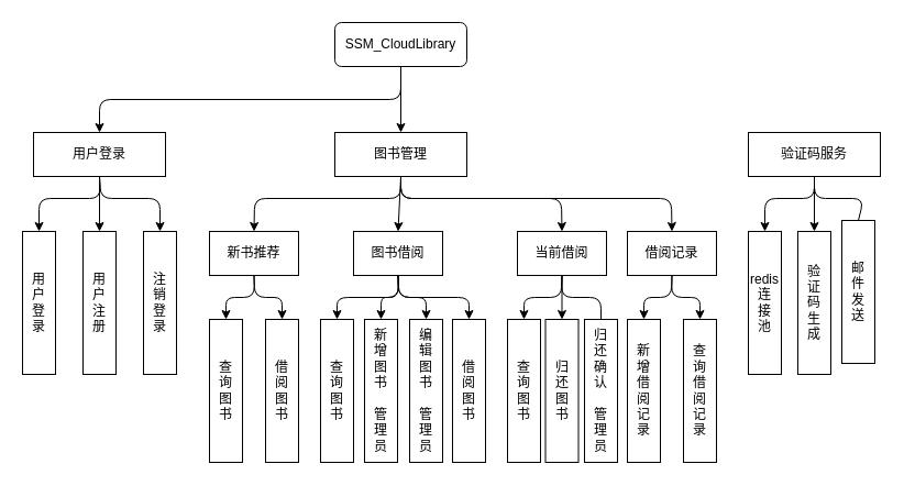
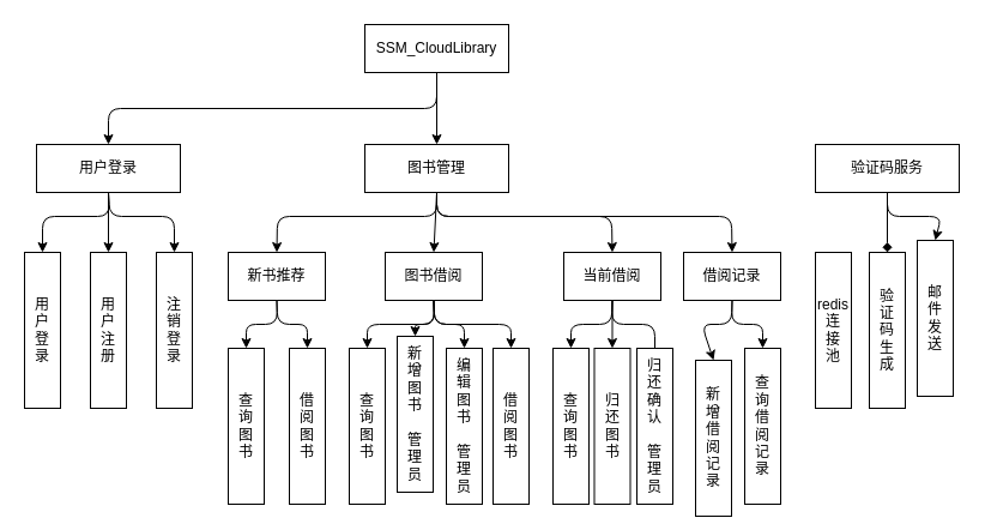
  <mxCell id="0" />
  <mxCell id="1" parent="0" />
  <mxCell id="2" style="edgeStyle=none;html=1;exitX=0.5;exitY=1;exitDx=0;exitDy=0;entryX=0.5;entryY=0;entryDx=0;entryDy=0;" edge="1" parent="1" source="4" target="8"><mxGeometry relative="1" as="geometry"><Array as="points"><mxPoint x="364" y="90" /><mxPoint x="90" y="90" /></Array></mxGeometry></mxCell>
  <mxCell id="3" style="edgeStyle=none;html=1;exitX=0.5;exitY=1;exitDx=0;exitDy=0;entryX=0.5;entryY=0;entryDx=0;entryDy=0;" edge="1" parent="1" source="4" target="13"><mxGeometry relative="1" as="geometry"><mxPoint x="364" y="110" as="targetPoint" /></mxGeometry></mxCell>
- <mxCell id="4" value="SSM_CloudLibrary" style="whiteSpace=wrap;html=1;rounded=1;" vertex="1" parent="1"><mxGeometry x="304" y="20" width="120" height="40" as="geometry" /></mxCell>
+ <mxCell id="4" value="SSM_CloudLibrary" style="rounded=0;whiteSpace=wrap;html=1;" vertex="1" parent="1"><mxGeometry x="304" y="20" width="120" height="40" as="geometry" /></mxCell>
  <mxCell id="5" style="edgeStyle=none;html=1;exitX=0.5;exitY=1;exitDx=0;exitDy=0;entryX=0.5;entryY=0;entryDx=0;entryDy=0;" edge="1" parent="1" source="8" target="19"><mxGeometry relative="1" as="geometry" /></mxCell>
  <mxCell id="6" style="edgeStyle=none;html=1;exitX=0.5;exitY=1;exitDx=0;exitDy=0;entryX=0.5;entryY=0;entryDx=0;entryDy=0;" edge="1" parent="1" source="8" target="18"><mxGeometry relative="1" as="geometry"><Array as="points"><mxPoint x="91" y="180" /><mxPoint x="35" y="180" /></Array></mxGeometry></mxCell>
  <mxCell id="7" style="edgeStyle=none;html=1;exitX=0.5;exitY=1;exitDx=0;exitDy=0;entryX=0.5;entryY=0;entryDx=0;entryDy=0;" edge="1" parent="1" source="8" target="20"><mxGeometry relative="1" as="geometry"><Array as="points"><mxPoint x="91" y="180" /><mxPoint x="145" y="180" /></Array></mxGeometry></mxCell>
  <mxCell id="8" value="用户登录" style="rounded=0;whiteSpace=wrap;html=1;" vertex="1" parent="1"><mxGeometry x="30" y="120" width="120" height="40" as="geometry" /></mxCell>
  <mxCell id="9" style="edgeStyle=none;html=1;exitX=0.5;exitY=1;exitDx=0;exitDy=0;entryX=0.5;entryY=0;entryDx=0;entryDy=0;" edge="1" parent="1" source="13" target="24"><mxGeometry relative="1" as="geometry"><Array as="points"><mxPoint x="364" y="180" /><mxPoint x="231" y="180" /></Array></mxGeometry></mxCell>
  <mxCell id="10" style="edgeStyle=none;html=1;exitX=0.5;exitY=1;exitDx=0;exitDy=0;entryX=0.5;entryY=0;entryDx=0;entryDy=0;" edge="1" parent="1" source="13" target="29"><mxGeometry relative="1" as="geometry"><Array as="points" /></mxGeometry></mxCell>
  <mxCell id="11" style="edgeStyle=none;html=1;exitX=0.5;exitY=1;exitDx=0;exitDy=0;entryX=0.5;entryY=0;entryDx=0;entryDy=0;" edge="1" parent="1" source="13" target="33"><mxGeometry relative="1" as="geometry"><Array as="points"><mxPoint x="364" y="180" /><mxPoint x="510" y="180" /></Array></mxGeometry></mxCell>
  <mxCell id="12" style="edgeStyle=none;html=1;exitX=0.5;exitY=1;exitDx=0;exitDy=0;entryX=0.5;entryY=0;entryDx=0;entryDy=0;" edge="1" parent="1" source="13" target="36"><mxGeometry relative="1" as="geometry"><Array as="points"><mxPoint x="364" y="180" /><mxPoint x="610" y="180" /></Array></mxGeometry></mxCell>
  <mxCell id="13" value="图书管理" style="rounded=0;whiteSpace=wrap;html=1;" vertex="1" parent="1"><mxGeometry x="304" y="120" width="120" height="40" as="geometry" /></mxCell>
- <mxCell id="14" style="edgeStyle=none;html=1;exitX=0.5;exitY=1;exitDx=0;exitDy=0;entryX=0.5;entryY=0;entryDx=0;entryDy=0;" edge="1" parent="1" source="17" target="48"><mxGeometry relative="1" as="geometry" /></mxCell>
- <mxCell id="15" style="edgeStyle=none;html=1;exitX=0.5;exitY=1;exitDx=0;exitDy=0;entryX=0.5;entryY=0;entryDx=0;entryDy=0;" edge="1" parent="1" source="17" target="47"><mxGeometry relative="1" as="geometry"><Array as="points"><mxPoint x="740" y="180" /><mxPoint x="695" y="180" /></Array></mxGeometry></mxCell>
- <mxCell id="16" style="edgeStyle=none;html=1;exitX=0.5;exitY=1;exitDx=0;exitDy=0;entryX=0.5;entryY=0;entryDx=0;entryDy=0;endArrow=none;" edge="1" parent="1" source="17" target="49"><mxGeometry relative="1" as="geometry"><Array as="points"><mxPoint x="740" y="180" /><mxPoint x="785" y="180" /></Array></mxGeometry></mxCell>
+ <mxCell id="14" style="edgeStyle=none;html=1;exitX=0.5;exitY=1;exitDx=0;exitDy=0;entryX=0.5;entryY=0;entryDx=0;entryDy=0;endArrow=diamond;" edge="1" parent="1" source="17" target="48"><mxGeometry relative="1" as="geometry" /></mxCell>
+ <mxCell id="16" style="edgeStyle=none;html=1;exitX=0.5;exitY=1;exitDx=0;exitDy=0;entryX=0.5;entryY=0;entryDx=0;entryDy=0;" edge="1" parent="1" source="17" target="49"><mxGeometry relative="1" as="geometry"><Array as="points"><mxPoint x="740" y="180" /><mxPoint x="785" y="180" /></Array></mxGeometry></mxCell>
  <mxCell id="17" value="验证码服务" style="rounded=0;whiteSpace=wrap;html=1;" vertex="1" parent="1"><mxGeometry x="680" y="120" width="120" height="40" as="geometry" /></mxCell>
  <mxCell id="18" value="用&lt;br&gt;户&lt;br&gt;登&lt;br&gt;录" style="rounded=0;whiteSpace=wrap;html=1;" vertex="1" parent="1"><mxGeometry x="20" y="210" width="30" height="130" as="geometry" /></mxCell>
  <mxCell id="19" value="用&lt;br&gt;户&lt;br&gt;注&lt;br&gt;册" style="rounded=0;whiteSpace=wrap;html=1;" vertex="1" parent="1"><mxGeometry x="75" y="210" width="30" height="130" as="geometry" /></mxCell>
  <mxCell id="20" value="注&lt;br&gt;销&lt;br&gt;登&lt;br&gt;录" style="rounded=0;whiteSpace=wrap;html=1;" vertex="1" parent="1"><mxGeometry x="130" y="210" width="30" height="130" as="geometry" /></mxCell>
  <mxCell id="21" value="查&lt;br&gt;询&lt;br&gt;图&lt;br&gt;书" style="rounded=0;whiteSpace=wrap;html=1;" vertex="1" parent="1"><mxGeometry x="190" y="290" width="30" height="130" as="geometry" /></mxCell>
  <mxCell id="22" style="edgeStyle=none;html=1;exitX=0.5;exitY=1;exitDx=0;exitDy=0;entryX=0.5;entryY=0;entryDx=0;entryDy=0;" edge="1" parent="1" source="24" target="21"><mxGeometry relative="1" as="geometry"><Array as="points"><mxPoint x="231" y="270" /><mxPoint x="205" y="270" /></Array></mxGeometry></mxCell>
  <mxCell id="23" style="edgeStyle=none;html=1;exitX=0.5;exitY=1;exitDx=0;exitDy=0;entryX=0.5;entryY=0;entryDx=0;entryDy=0;" edge="1" parent="1" source="24" target="37"><mxGeometry relative="1" as="geometry"><Array as="points"><mxPoint x="231" y="270" /><mxPoint x="256" y="270" /></Array></mxGeometry></mxCell>
  <mxCell id="24" value="新书推荐" style="rounded=0;whiteSpace=wrap;html=1;" vertex="1" parent="1"><mxGeometry x="190" y="210" width="81" height="40" as="geometry" /></mxCell>
  <mxCell id="25" style="edgeStyle=none;html=1;exitX=0.5;exitY=1;exitDx=0;exitDy=0;entryX=0.5;entryY=0;entryDx=0;entryDy=0;" edge="1" parent="1" source="29" target="38"><mxGeometry relative="1" as="geometry"><Array as="points"><mxPoint x="362" y="270" /><mxPoint x="306" y="270" /></Array></mxGeometry></mxCell>
  <mxCell id="26" style="edgeStyle=none;html=1;exitX=0.5;exitY=1;exitDx=0;exitDy=0;entryX=0.5;entryY=0;entryDx=0;entryDy=0;" edge="1" parent="1" source="29" target="39"><mxGeometry relative="1" as="geometry"><Array as="points"><mxPoint x="362" y="270" /><mxPoint x="346" y="270" /></Array></mxGeometry></mxCell>
  <mxCell id="27" style="edgeStyle=none;html=1;exitX=0.5;exitY=1;exitDx=0;exitDy=0;entryX=0.5;entryY=0;entryDx=0;entryDy=0;" edge="1" parent="1" source="29" target="40"><mxGeometry relative="1" as="geometry"><Array as="points"><mxPoint x="362" y="270" /><mxPoint x="387" y="270" /></Array></mxGeometry></mxCell>
  <mxCell id="28" style="edgeStyle=none;html=1;exitX=0.5;exitY=1;exitDx=0;exitDy=0;entryX=0.5;entryY=0;entryDx=0;entryDy=0;" edge="1" parent="1" source="29" target="41"><mxGeometry relative="1" as="geometry"><Array as="points"><mxPoint x="362" y="270" /><mxPoint x="426" y="270" /></Array></mxGeometry></mxCell>
  <mxCell id="29" value="图书借阅&lt;span style=&quot;color: rgba(0, 0, 0, 0); font-family: monospace; font-size: 0px; text-align: start;&quot;&gt;%3CmxGraphModel%3E%3Croot%3E%3CmxCell%20id%3D%220%22%2F%3E%3CmxCell%20id%3D%221%22%20parent%3D%220%22%2F%3E%3CmxCell%20id%3D%222%22%20value%3D%22%E6%96%B0%E4%B9%A6%E6%8E%A8%E8%8D%90%22%20style%3D%22rounded%3D0%3BwhiteSpace%3Dwrap%3Bhtml%3D1%3B%22%20vertex%3D%221%22%20parent%3D%221%22%3E%3CmxGeometry%20x%3D%22239%22%20y%3D%22180%22%20width%3D%2281%22%20height%3D%2240%22%20as%3D%22geometry%22%2F%3E%3C%2FmxCell%3E%3C%2Froot%3E%3C%2FmxGraphModel%3E&lt;/span&gt;" style="rounded=0;whiteSpace=wrap;html=1;" vertex="1" parent="1"><mxGeometry x="321" y="210" width="81" height="40" as="geometry" /></mxCell>
  <mxCell id="30" style="edgeStyle=none;html=1;exitX=0.5;exitY=1;exitDx=0;exitDy=0;entryX=0.5;entryY=0;entryDx=0;entryDy=0;" edge="1" parent="1" source="33" target="43"><mxGeometry relative="1" as="geometry" /></mxCell>
  <mxCell id="31" style="edgeStyle=none;html=1;exitX=0.5;exitY=1;exitDx=0;exitDy=0;entryX=0.5;entryY=0;entryDx=0;entryDy=0;" edge="1" parent="1" source="33" target="42"><mxGeometry relative="1" as="geometry"><Array as="points"><mxPoint x="510" y="270" /><mxPoint x="476" y="270" /></Array></mxGeometry></mxCell>
  <mxCell id="32" style="edgeStyle=none;html=1;exitX=0.5;exitY=1;exitDx=0;exitDy=0;entryX=0.5;entryY=0;entryDx=0;entryDy=0;endArrow=none;" edge="1" parent="1" source="33" target="44"><mxGeometry relative="1" as="geometry"><Array as="points"><mxPoint x="510" y="270" /><mxPoint x="546" y="270" /></Array></mxGeometry></mxCell>
  <mxCell id="33" value="当前借阅" style="rounded=0;whiteSpace=wrap;html=1;" vertex="1" parent="1"><mxGeometry x="470" y="210" width="81" height="40" as="geometry" /></mxCell>
  <mxCell id="34" style="edgeStyle=none;html=1;exitX=0.5;exitY=1;exitDx=0;exitDy=0;entryX=0.5;entryY=0;entryDx=0;entryDy=0;" edge="1" parent="1" source="36" target="45"><mxGeometry relative="1" as="geometry"><Array as="points"><mxPoint x="610" y="270" /><mxPoint x="585" y="270" /></Array></mxGeometry></mxCell>
  <mxCell id="35" style="edgeStyle=none;html=1;exitX=0.5;exitY=1;exitDx=0;exitDy=0;entryX=0.5;entryY=0;entryDx=0;entryDy=0;" edge="1" parent="1" source="36" target="46"><mxGeometry relative="1" as="geometry"><Array as="points"><mxPoint x="610" y="270" /><mxPoint x="636" y="270" /></Array></mxGeometry></mxCell>
  <mxCell id="36" value="借阅记录" style="rounded=0;whiteSpace=wrap;html=1;" vertex="1" parent="1"><mxGeometry x="570" y="210" width="81" height="40" as="geometry" /></mxCell>
  <mxCell id="37" value="借&lt;br&gt;阅&lt;br&gt;图&lt;br&gt;书" style="rounded=0;whiteSpace=wrap;html=1;" vertex="1" parent="1"><mxGeometry x="241" y="290" width="30" height="130" as="geometry" /></mxCell>
  <mxCell id="38" value="查&lt;br&gt;询&lt;br&gt;图&lt;br&gt;书" style="rounded=0;whiteSpace=wrap;html=1;" vertex="1" parent="1"><mxGeometry x="291" y="290" width="30" height="130" as="geometry" /></mxCell>
- <mxCell id="39" value="新&lt;br&gt;增&lt;br&gt;图&lt;br&gt;书&lt;br&gt;&lt;br&gt;管&lt;br&gt;理&lt;br&gt;员" style="rounded=0;whiteSpace=wrap;html=1;" vertex="1" parent="1"><mxGeometry x="331" y="290" width="30" height="130" as="geometry" /></mxCell>
+ <mxCell id="39" value="新&lt;br&gt;增&lt;br&gt;图&lt;br&gt;书&lt;br&gt;&lt;br&gt;管&lt;br&gt;理&lt;br&gt;员" style="rounded=0;whiteSpace=wrap;html=1;" vertex="1" parent="1"><mxGeometry x="331" y="280" width="30" height="130" as="geometry" /></mxCell>
  <mxCell id="40" value="编&lt;br&gt;辑&lt;br&gt;图&lt;br&gt;书&lt;br&gt;&lt;br&gt;管&lt;br&gt;理&lt;br&gt;员" style="rounded=0;whiteSpace=wrap;html=1;" vertex="1" parent="1"><mxGeometry x="372" y="290" width="30" height="130" as="geometry" /></mxCell>
  <mxCell id="41" value="借&lt;br&gt;阅&lt;br&gt;图&lt;br&gt;书" style="rounded=0;whiteSpace=wrap;html=1;" vertex="1" parent="1"><mxGeometry x="411" y="290" width="30" height="130" as="geometry" /></mxCell>
  <mxCell id="42" value="查&lt;br&gt;询&lt;br&gt;图&lt;br&gt;书" style="rounded=0;whiteSpace=wrap;html=1;" vertex="1" parent="1"><mxGeometry x="461" y="290" width="30" height="130" as="geometry" /></mxCell>
  <mxCell id="43" value="归&lt;br&gt;还&lt;br&gt;图&lt;br&gt;书" style="rounded=0;whiteSpace=wrap;html=1;" vertex="1" parent="1"><mxGeometry x="495.5" y="290" width="30" height="130" as="geometry" /></mxCell>
  <mxCell id="44" value="归&lt;br&gt;还&lt;br&gt;确&lt;br&gt;认&lt;br&gt;&lt;br&gt;管&lt;br&gt;理&lt;br&gt;员" style="rounded=0;whiteSpace=wrap;html=1;" vertex="1" parent="1"><mxGeometry x="531" y="290" width="30" height="130" as="geometry" /></mxCell>
- <mxCell id="45" value="新&lt;br&gt;增&lt;br&gt;借&lt;br&gt;阅&lt;br&gt;记&lt;br&gt;录" style="rounded=0;whiteSpace=wrap;html=1;" vertex="1" parent="1"><mxGeometry x="570" y="290" width="30" height="130" as="geometry" /></mxCell>
+ <mxCell id="45" value="新&lt;br&gt;增&lt;br&gt;借&lt;br&gt;阅&lt;br&gt;记&lt;br&gt;录" style="rounded=0;whiteSpace=wrap;html=1;" vertex="1" parent="1"><mxGeometry x="580" y="300" width="30" height="130" as="geometry" /></mxCell>
  <mxCell id="46" value="查&lt;br&gt;询&lt;br&gt;借&lt;br&gt;阅&lt;br&gt;记&lt;br&gt;录" style="rounded=0;whiteSpace=wrap;html=1;" vertex="1" parent="1"><mxGeometry x="621" y="290" width="30" height="130" as="geometry" /></mxCell>
  <mxCell id="47" value="redis&lt;br&gt;连&lt;br&gt;接&lt;br&gt;池" style="rounded=0;whiteSpace=wrap;html=1;" vertex="1" parent="1"><mxGeometry x="680" y="210" width="30" height="130" as="geometry" /></mxCell>
  <mxCell id="48" value="验&lt;br&gt;证&lt;br&gt;码&lt;br&gt;生&lt;br&gt;成" style="rounded=0;whiteSpace=wrap;html=1;" vertex="1" parent="1"><mxGeometry x="725" y="210" width="30" height="130" as="geometry" /></mxCell>
  <mxCell id="49" value="邮&lt;br&gt;件&lt;br&gt;发&lt;br&gt;送" style="rounded=0;whiteSpace=wrap;html=1;" vertex="1" parent="1"><mxGeometry x="765" y="200" width="30" height="130" as="geometry" /></mxCell>
